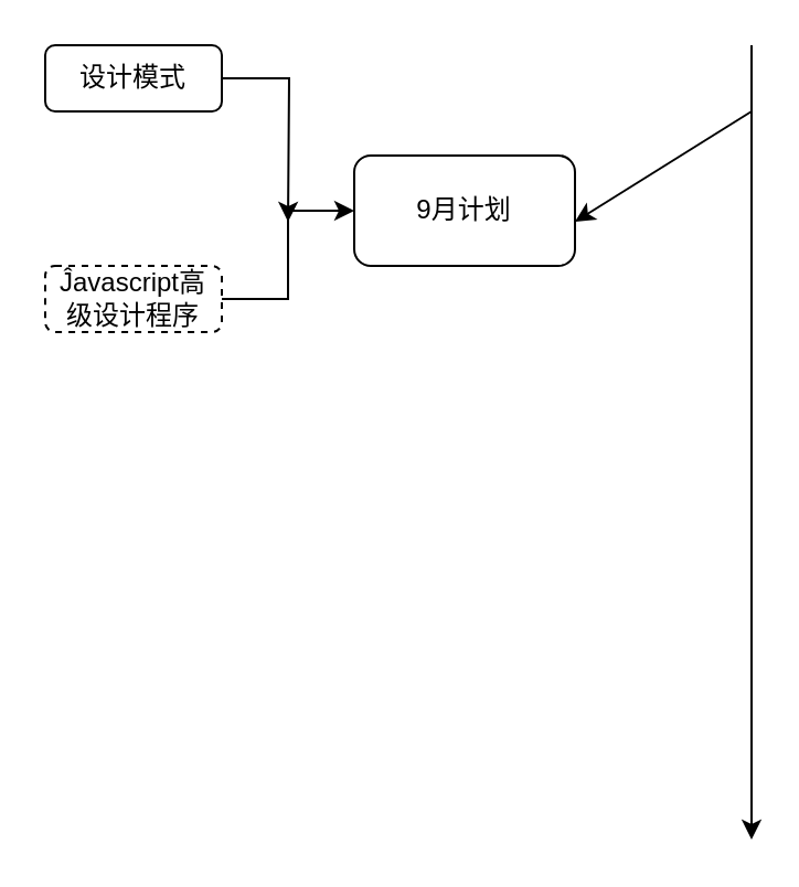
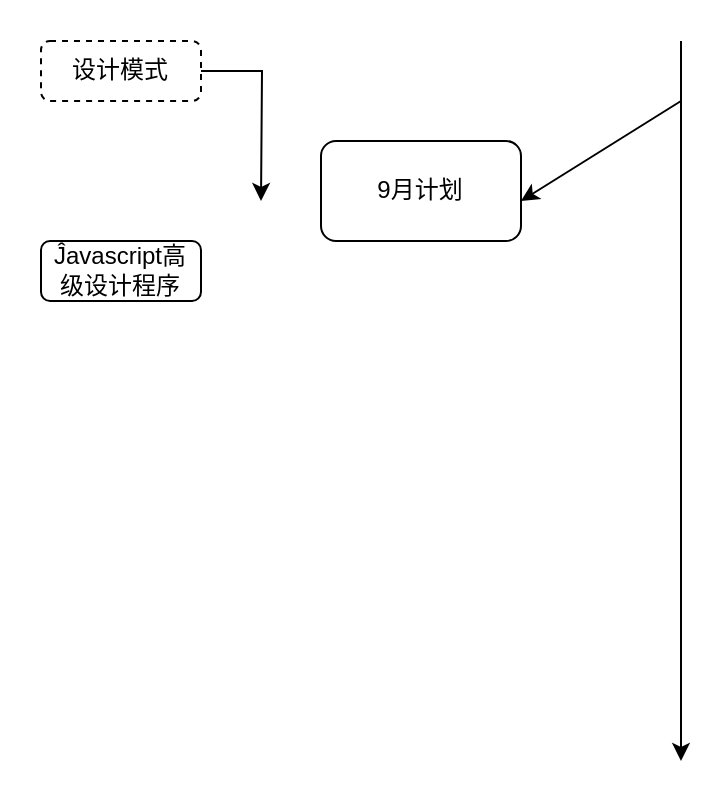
  <mxCell id="0" />
  <mxCell id="1" parent="0" />
  <mxCell id="2" value="&lt;font style=&quot;vertical-align: inherit&quot;&gt;&lt;font style=&quot;vertical-align: inherit&quot;&gt;9月计划&lt;/font&gt;&lt;/font&gt;" style="rounded=1;whiteSpace=wrap;html=1;" vertex="1" parent="1"><mxGeometry x="160" y="70" width="100" height="50" as="geometry" /></mxCell>
  <mxCell id="3" value="" style="endArrow=classic;html=1;" edge="1" parent="1"><mxGeometry width="50" height="50" relative="1" as="geometry"><mxPoint x="340" y="20" as="sourcePoint" /><mxPoint x="340" y="380" as="targetPoint" /></mxGeometry></mxCell>
  <mxCell id="4" value="" style="endArrow=classic;html=1;" edge="1" parent="1"><mxGeometry width="50" height="50" relative="1" as="geometry"><mxPoint x="340" y="50" as="sourcePoint" /><mxPoint x="260" y="100" as="targetPoint" /></mxGeometry></mxCell>
  <mxCell id="5" style="edgeStyle=orthogonalEdgeStyle;rounded=0;orthogonalLoop=1;jettySize=auto;html=1;" edge="1" parent="1" source="6"><mxGeometry relative="1" as="geometry"><mxPoint x="130" y="100" as="targetPoint" /></mxGeometry></mxCell>
- <mxCell id="6" value="&lt;font style=&quot;vertical-align: inherit&quot;&gt;&lt;font style=&quot;vertical-align: inherit&quot;&gt;设计模式&lt;/font&gt;&lt;/font&gt;" style="rounded=1;whiteSpace=wrap;html=1;" vertex="1" parent="1"><mxGeometry x="20" y="20" width="80" height="30" as="geometry" /></mxCell>
- <mxCell id="7" value="" style="edgeStyle=orthogonalEdgeStyle;rounded=0;orthogonalLoop=1;jettySize=auto;html=1;" edge="1" parent="1" source="8" target="2"><mxGeometry relative="1" as="geometry" /></mxCell>
- <mxCell id="8" value="&lt;font style=&quot;vertical-align: inherit&quot;&gt;&lt;font style=&quot;vertical-align: inherit&quot;&gt;Ĵavascript高级设计程序&lt;/font&gt;&lt;/font&gt;" style="rounded=1;whiteSpace=wrap;html=1;dashed=1;" vertex="1" parent="1"><mxGeometry x="20" y="120" width="80" height="30" as="geometry" /></mxCell>
+ <mxCell id="6" value="&lt;font style=&quot;vertical-align: inherit&quot;&gt;&lt;font style=&quot;vertical-align: inherit&quot;&gt;设计模式&lt;/font&gt;&lt;/font&gt;" style="rounded=1;whiteSpace=wrap;html=1;dashed=1;" vertex="1" parent="1"><mxGeometry x="20" y="20" width="80" height="30" as="geometry" /></mxCell>
+ <mxCell id="8" value="&lt;font style=&quot;vertical-align: inherit&quot;&gt;&lt;font style=&quot;vertical-align: inherit&quot;&gt;Ĵavascript高级设计程序&lt;/font&gt;&lt;/font&gt;" style="rounded=1;whiteSpace=wrap;html=1;" vertex="1" parent="1"><mxGeometry x="20" y="120" width="80" height="30" as="geometry" /></mxCell>
